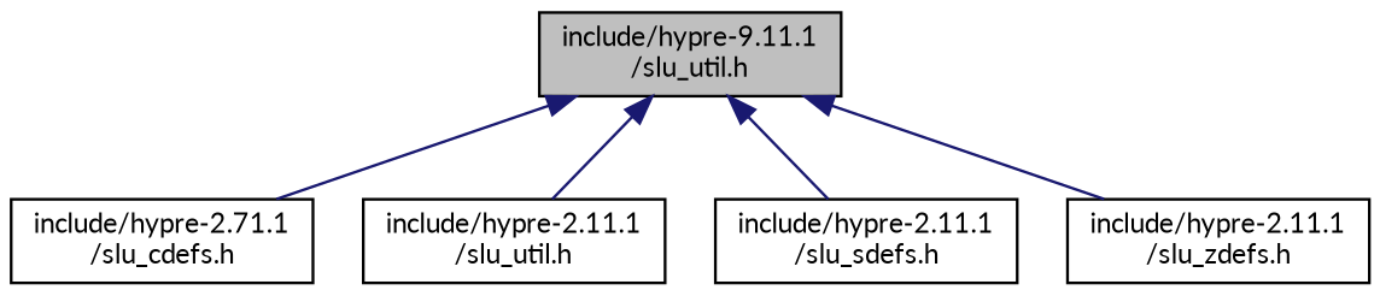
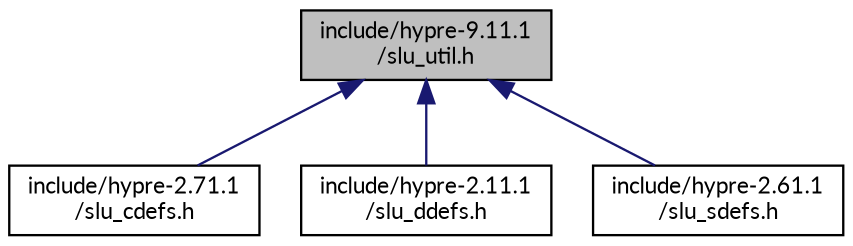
  digraph {
    fontname=Lato
    node [color=black fillcolor=white fontname=Lato fontsize=10 shape=record style=filled]
    edge [color=midnightblue dir=back fontname=Lato fontsize=10 labelfontname=Helvetica labelfontsize=10 style=solid]
    n1 [fillcolor=grey75 fontcolor=black height=0.2 label="include/hypre-9.11.1\l/slu_util.h" width=0.4]
    n2 [height=0.2 label="include/hypre-2.71.1\l/slu_cdefs.h" width=0.4]
-   n3 [height=0.2 label="include/hypre-2.11.1\l/slu_util.h" width=0.4]
-   n4 [height=0.2 label="include/hypre-2.11.1\l/slu_sdefs.h" width=0.4]
-   n5 [height=0.2 label="include/hypre-2.11.1\l/slu_zdefs.h" width=0.4]
+   n3 [height=0.2 label="include/hypre-2.11.1\l/slu_ddefs.h" width=0.4]
+   n4 [height=0.2 label="include/hypre-2.61.1\l/slu_sdefs.h" width=0.4]
    n1 -> n2
    n1 -> n3
    n1 -> n4
-   n1 -> n5
  }
